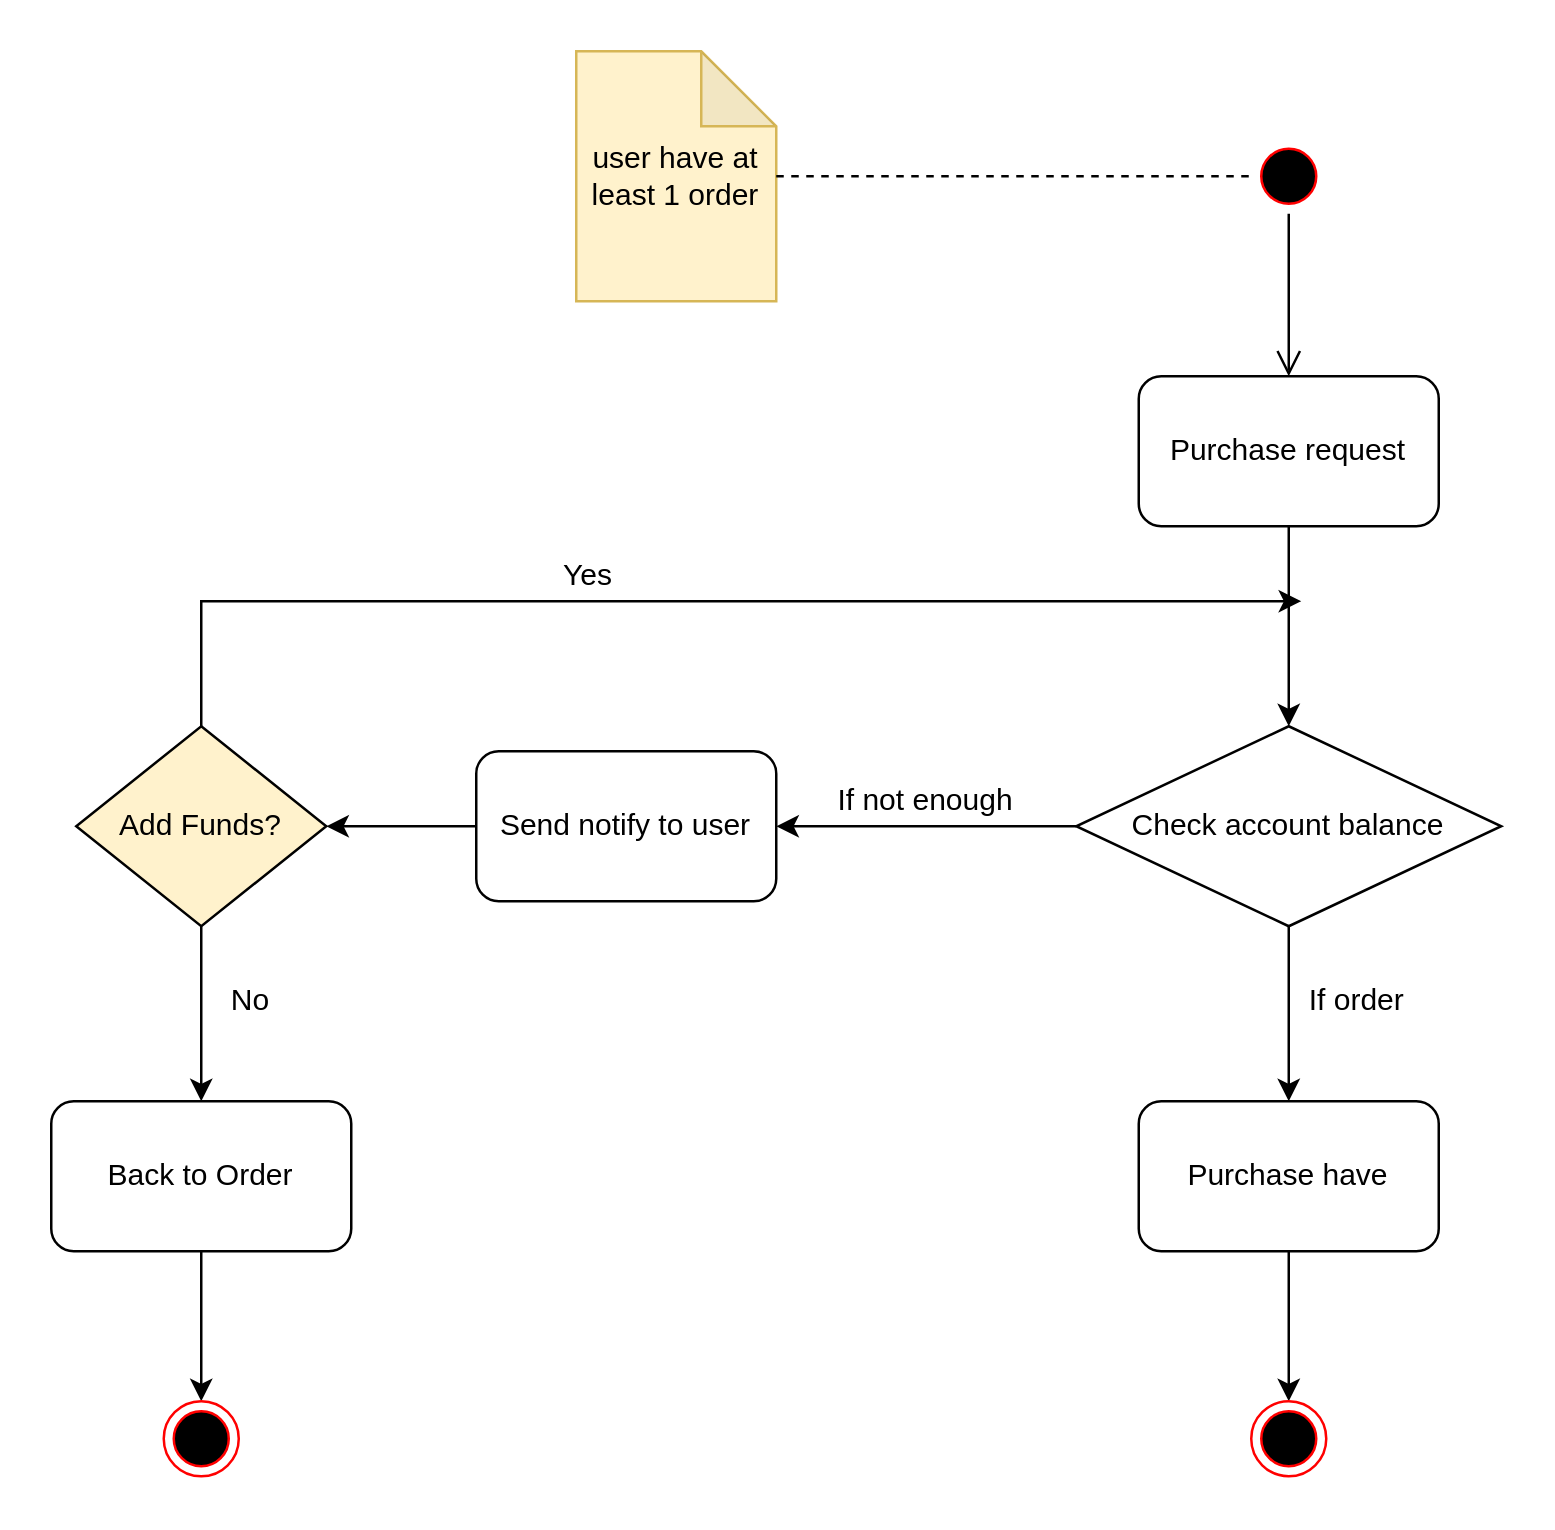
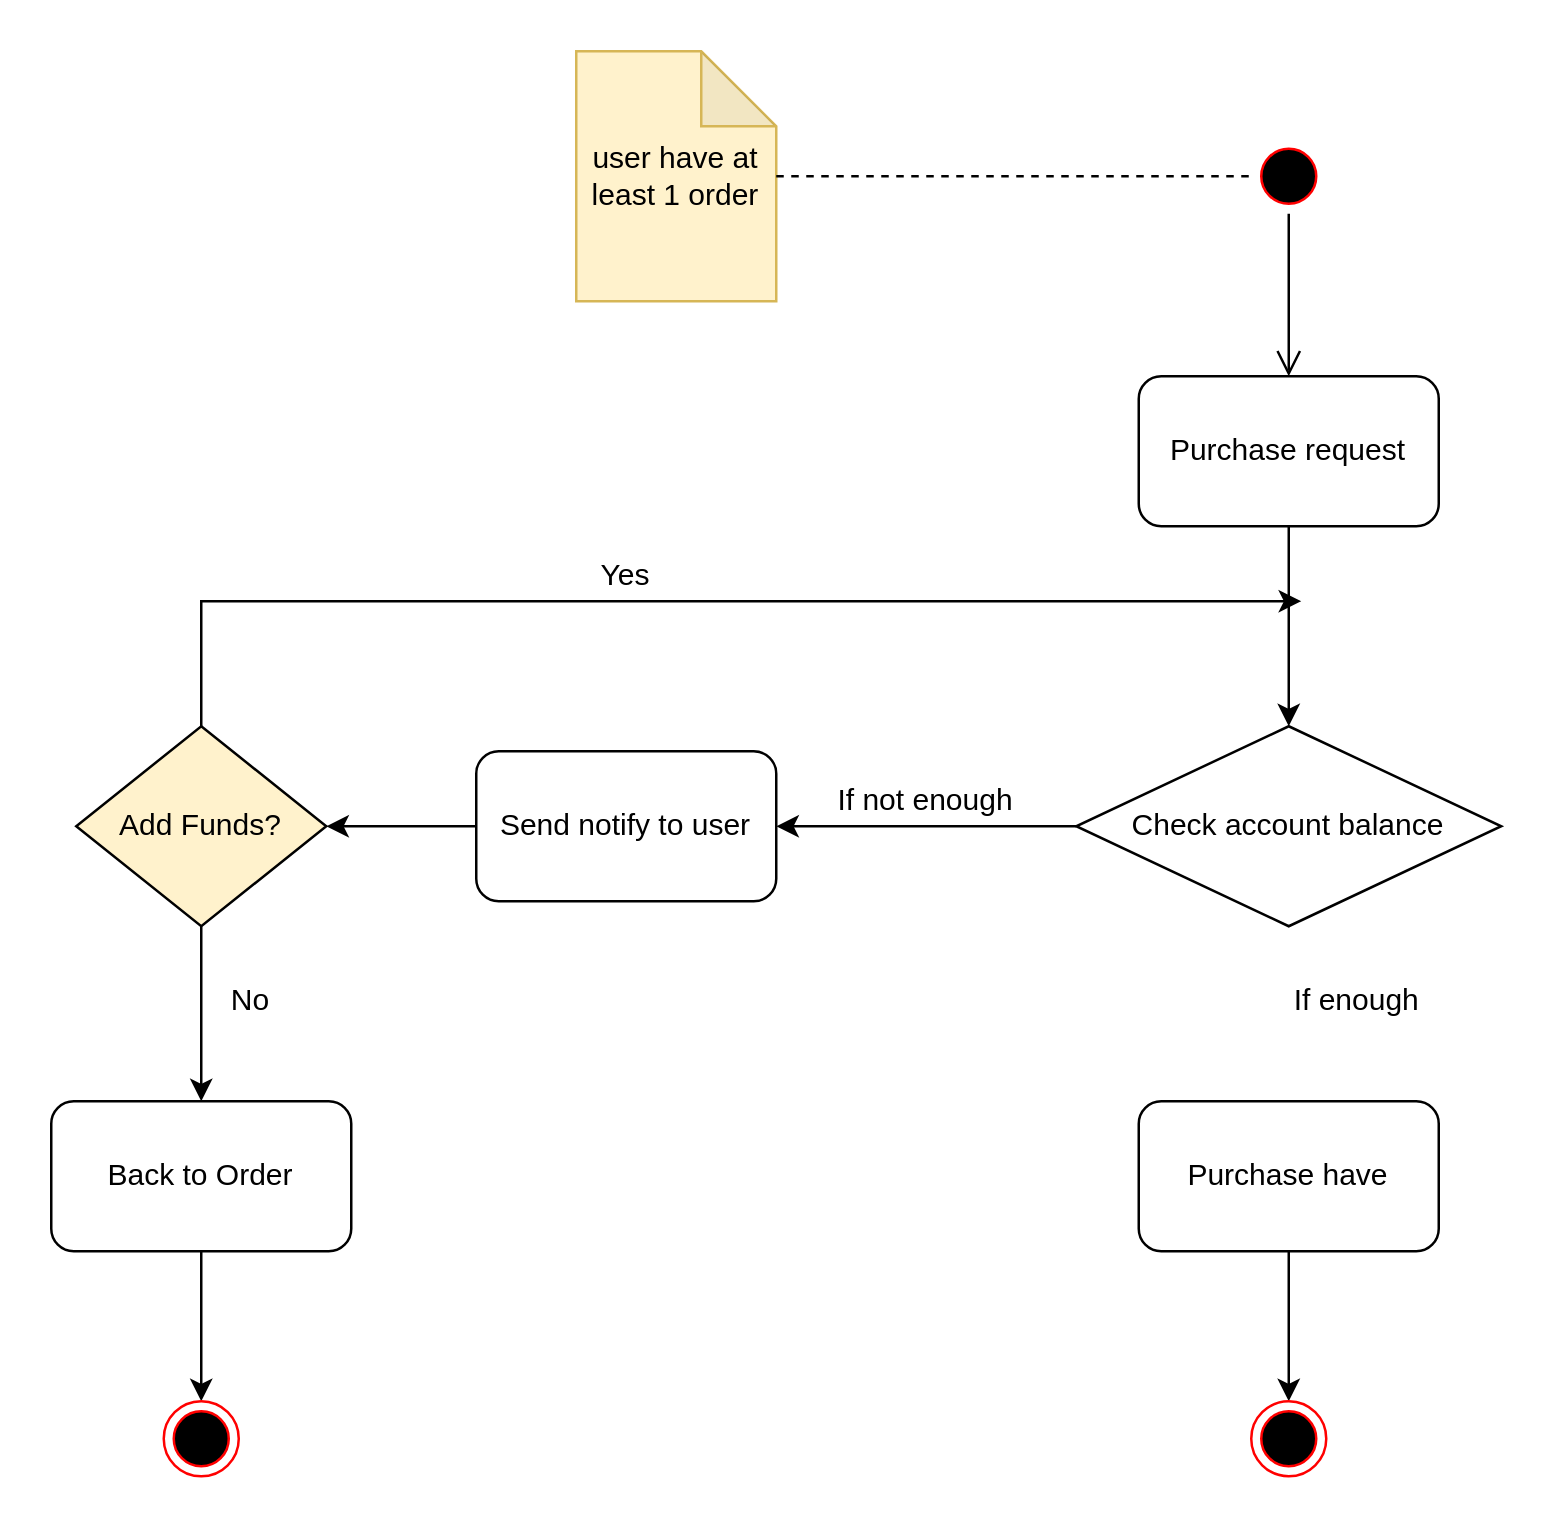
  <mxCell id="0" />
  <mxCell id="1" parent="0" />
  <mxCell id="2" value="" style="ellipse;html=1;shape=startState;fillColor=#000000;strokeColor=#ff0000;" vertex="1" parent="1"><mxGeometry x="500" y="55" width="30" height="30" as="geometry" /></mxCell>
  <mxCell id="3" value="" style="edgeStyle=orthogonalEdgeStyle;html=1;verticalAlign=bottom;endArrow=open;endSize=8;entryX=0.5;entryY=0;entryDx=0;entryDy=0;" edge="1" source="2" parent="1" target="5"><mxGeometry relative="1" as="geometry"><mxPoint x="455" y="110" as="targetPoint" /></mxGeometry></mxCell>
  <mxCell id="4" style="edgeStyle=orthogonalEdgeStyle;rounded=0;orthogonalLoop=1;jettySize=auto;html=1;entryX=0.5;entryY=0;entryDx=0;entryDy=0;" edge="1" parent="1" source="5" target="8"><mxGeometry relative="1" as="geometry" /></mxCell>
  <mxCell id="5" value="Purchase request" style="rounded=1;whiteSpace=wrap;html=1;" vertex="1" parent="1"><mxGeometry x="455" y="150" width="120" height="60" as="geometry" /></mxCell>
  <mxCell id="6" style="edgeStyle=orthogonalEdgeStyle;rounded=0;orthogonalLoop=1;jettySize=auto;html=1;entryX=1;entryY=0.5;entryDx=0;entryDy=0;" edge="1" parent="1" source="8" target="12"><mxGeometry relative="1" as="geometry" /></mxCell>
- <mxCell id="7" style="edgeStyle=orthogonalEdgeStyle;rounded=0;orthogonalLoop=1;jettySize=auto;html=1;" edge="1" parent="1" source="8" target="23"><mxGeometry relative="1" as="geometry" /></mxCell>
  <mxCell id="8" value="Check account balance" style="rhombus;whiteSpace=wrap;html=1;" vertex="1" parent="1"><mxGeometry x="430" y="290" width="170" height="80" as="geometry" /></mxCell>
  <mxCell id="9" value="user have&amp;nbsp;at least 1 order" style="shape=note;whiteSpace=wrap;html=1;backgroundOutline=1;darkOpacity=0.05;fillColor=#fff2cc;strokeColor=#d6b656;" vertex="1" parent="1"><mxGeometry x="230" y="20" width="80" height="100" as="geometry" /></mxCell>
  <mxCell id="10" value="" style="endArrow=none;dashed=1;html=1;entryX=0;entryY=0.5;entryDx=0;entryDy=0;" edge="1" parent="1" source="9" target="2"><mxGeometry width="50" height="50" relative="1" as="geometry"><mxPoint x="320" y="90" as="sourcePoint" /><mxPoint x="400" y="40" as="targetPoint" /></mxGeometry></mxCell>
  <mxCell id="11" style="edgeStyle=orthogonalEdgeStyle;rounded=0;orthogonalLoop=1;jettySize=auto;html=1;entryX=1;entryY=0.5;entryDx=0;entryDy=0;" edge="1" parent="1" source="12" target="16"><mxGeometry relative="1" as="geometry" /></mxCell>
  <mxCell id="12" value="Send notify to user" style="rounded=1;whiteSpace=wrap;html=1;" vertex="1" parent="1"><mxGeometry x="190" y="300" width="120" height="60" as="geometry" /></mxCell>
  <mxCell id="13" value="If not enough" style="text;html=1;strokeColor=none;fillColor=none;align=center;verticalAlign=middle;whiteSpace=wrap;rounded=0;" vertex="1" parent="1"><mxGeometry x="315" y="310" width="110" height="20" as="geometry" /></mxCell>
  <mxCell id="14" style="edgeStyle=orthogonalEdgeStyle;rounded=0;orthogonalLoop=1;jettySize=auto;html=1;" edge="1" parent="1" source="16"><mxGeometry relative="1" as="geometry"><mxPoint x="520" y="240" as="targetPoint" /><Array as="points"><mxPoint x="80" y="240" /></Array></mxGeometry></mxCell>
  <mxCell id="15" style="edgeStyle=orthogonalEdgeStyle;rounded=0;orthogonalLoop=1;jettySize=auto;html=1;" edge="1" parent="1" source="16" target="19"><mxGeometry relative="1" as="geometry" /></mxCell>
  <mxCell id="16" value="Add Funds?" style="rhombus;whiteSpace=wrap;html=1;fillColor=#fff2cc;" vertex="1" parent="1"><mxGeometry x="30" y="290" width="100" height="80" as="geometry" /></mxCell>
- <mxCell id="17" value="Yes" style="text;html=1;strokeColor=none;fillColor=none;align=center;verticalAlign=middle;whiteSpace=wrap;rounded=0;" vertex="1" parent="1"><mxGeometry x="215" y="220" width="40" height="20" as="geometry" /></mxCell>
+ <mxCell id="17" value="Yes" style="text;html=1;strokeColor=none;fillColor=none;align=center;verticalAlign=middle;whiteSpace=wrap;rounded=0;" vertex="1" parent="1"><mxGeometry x="230" y="220" width="40" height="20" as="geometry" /></mxCell>
  <mxCell id="18" style="edgeStyle=orthogonalEdgeStyle;rounded=0;orthogonalLoop=1;jettySize=auto;html=1;" edge="1" parent="1" source="19" target="21"><mxGeometry relative="1" as="geometry" /></mxCell>
  <mxCell id="19" value="Back to Order" style="rounded=1;whiteSpace=wrap;html=1;" vertex="1" parent="1"><mxGeometry x="20" y="440" width="120" height="60" as="geometry" /></mxCell>
  <mxCell id="20" value="No" style="text;html=1;strokeColor=none;fillColor=none;align=center;verticalAlign=middle;whiteSpace=wrap;rounded=0;" vertex="1" parent="1"><mxGeometry x="80" y="390" width="40" height="20" as="geometry" /></mxCell>
  <mxCell id="21" value="" style="ellipse;html=1;shape=endState;fillColor=#000000;strokeColor=#ff0000;" vertex="1" parent="1"><mxGeometry x="65" y="560" width="30" height="30" as="geometry" /></mxCell>
  <mxCell id="22" style="edgeStyle=orthogonalEdgeStyle;rounded=0;orthogonalLoop=1;jettySize=auto;html=1;entryX=0.5;entryY=0;entryDx=0;entryDy=0;" edge="1" parent="1" source="23" target="25"><mxGeometry relative="1" as="geometry" /></mxCell>
  <mxCell id="23" value="Purchase have" style="rounded=1;whiteSpace=wrap;html=1;" vertex="1" parent="1"><mxGeometry x="455" y="440" width="120" height="60" as="geometry" /></mxCell>
- <mxCell id="24" value="If order" style="text;html=1;strokeColor=none;fillColor=none;align=center;verticalAlign=middle;whiteSpace=wrap;rounded=0;" vertex="1" parent="1"><mxGeometry x="515" y="390" width="55" height="20" as="geometry" /></mxCell>
+ <mxCell id="24" value="If enough" style="text;html=1;strokeColor=none;fillColor=none;align=center;verticalAlign=middle;whiteSpace=wrap;rounded=0;" vertex="1" parent="1"><mxGeometry x="515" y="390" width="55" height="20" as="geometry" /></mxCell>
  <mxCell id="25" value="" style="ellipse;html=1;shape=endState;fillColor=#000000;strokeColor=#ff0000;" vertex="1" parent="1"><mxGeometry x="500" y="560" width="30" height="30" as="geometry" /></mxCell>
